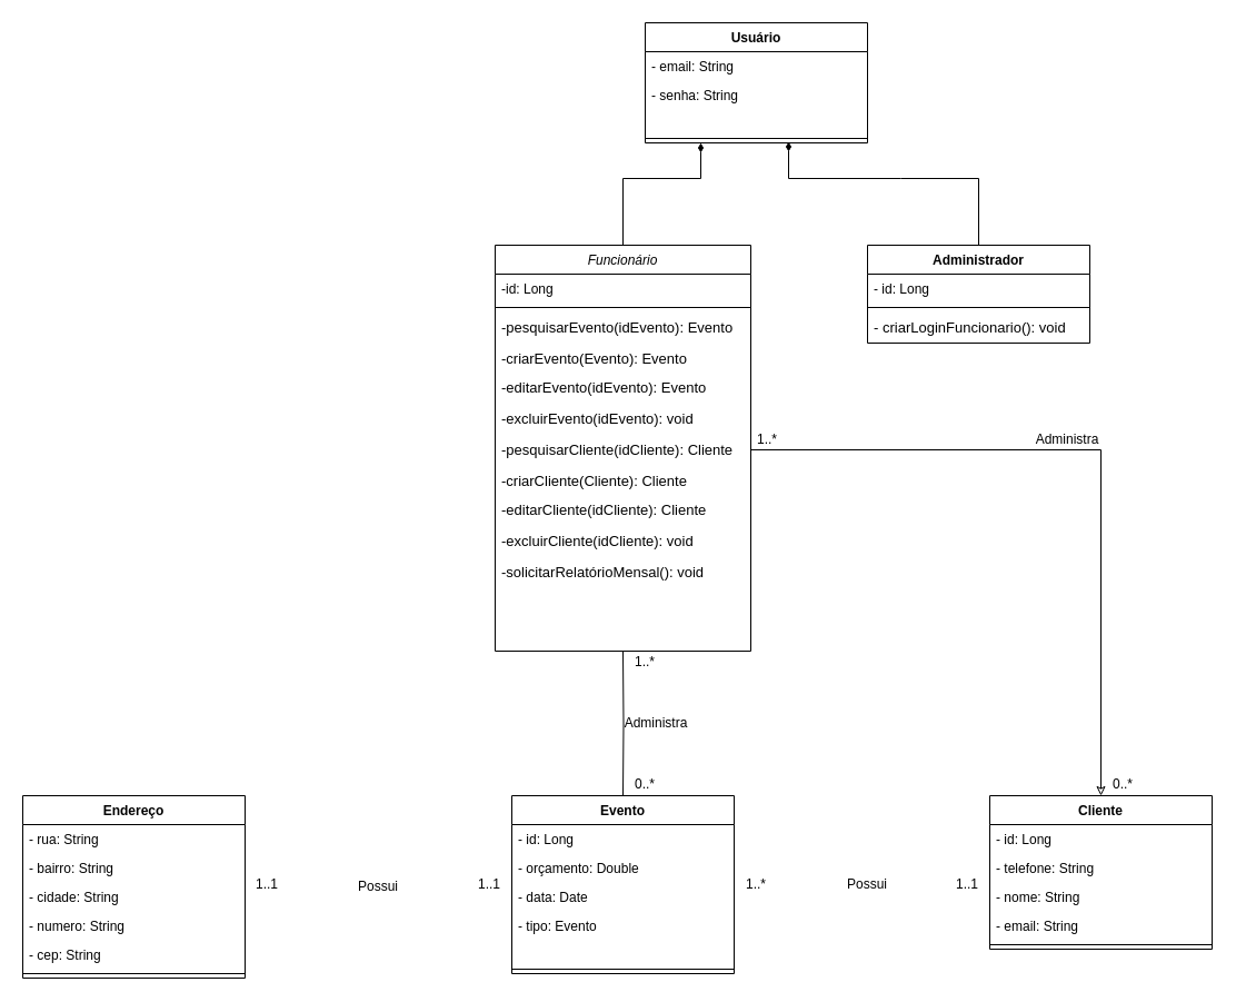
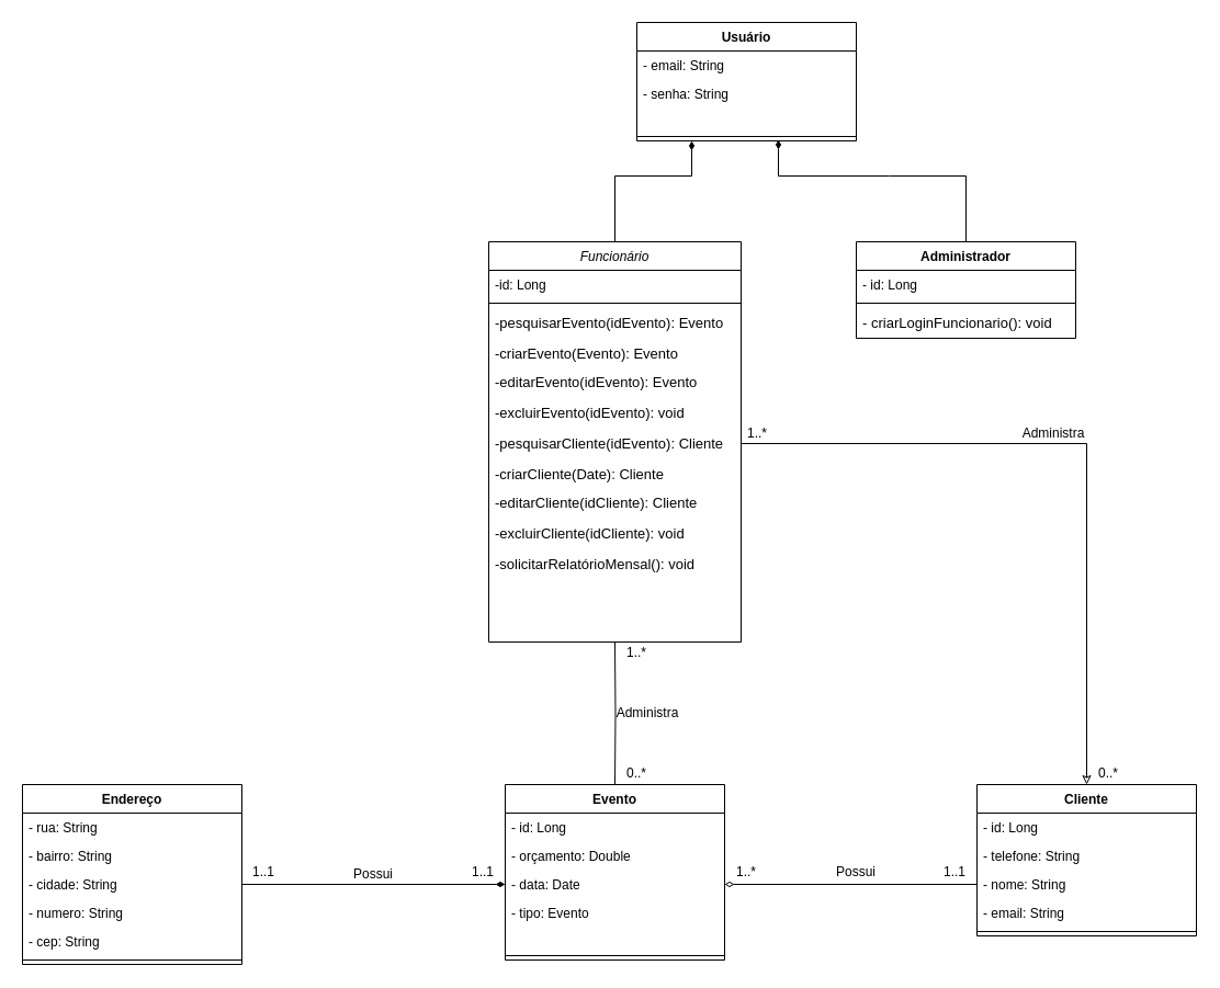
  <mxCell id="0" />
  <mxCell id="1" parent="0" />
  <mxCell id="2" value="Usuário" style="swimlane;fontStyle=1;align=center;verticalAlign=top;childLayout=stackLayout;horizontal=1;startSize=26;horizontalStack=0;resizeParent=1;resizeParentMax=0;resizeLast=0;collapsible=1;marginBottom=0;" vertex="1" parent="1"><mxGeometry x="580" y="20" width="200" height="108" as="geometry"><mxRectangle x="290" y="240" width="350" height="160" as="alternateBounds" /></mxGeometry></mxCell>
  <mxCell id="3" value="- email: String" style="text;strokeColor=none;fillColor=none;align=left;verticalAlign=top;spacingLeft=4;spacingRight=4;overflow=hidden;rotatable=0;points=[[0,0.5],[1,0.5]];portConstraint=eastwest;" vertex="1" parent="2"><mxGeometry y="26" width="200" height="26" as="geometry" /></mxCell>
  <mxCell id="4" value="- senha: String" style="text;strokeColor=none;fillColor=none;align=left;verticalAlign=top;spacingLeft=4;spacingRight=4;overflow=hidden;rotatable=0;points=[[0,0.5],[1,0.5]];portConstraint=eastwest;" vertex="1" parent="2"><mxGeometry y="52" width="200" height="48" as="geometry" /></mxCell>
  <mxCell id="5" value="" style="line;strokeWidth=1;fillColor=none;align=left;verticalAlign=middle;spacingTop=-1;spacingLeft=3;spacingRight=3;rotatable=0;labelPosition=right;points=[];portConstraint=eastwest;" vertex="1" parent="2"><mxGeometry y="100" width="200" height="8" as="geometry" /></mxCell>
  <mxCell id="6" value="Administrador" style="swimlane;fontStyle=1;align=center;verticalAlign=top;childLayout=stackLayout;horizontal=1;startSize=26;horizontalStack=0;resizeParent=1;resizeParentMax=0;resizeLast=0;collapsible=1;marginBottom=0;" vertex="1" parent="1"><mxGeometry x="780" y="220" width="200" height="88" as="geometry"><mxRectangle x="290" y="240" width="350" height="160" as="alternateBounds" /></mxGeometry></mxCell>
  <mxCell id="7" value="- id: Long" style="text;strokeColor=none;fillColor=none;align=left;verticalAlign=top;spacingLeft=4;spacingRight=4;overflow=hidden;rotatable=0;points=[[0,0.5],[1,0.5]];portConstraint=eastwest;" vertex="1" parent="6"><mxGeometry y="26" width="200" height="26" as="geometry" /></mxCell>
  <mxCell id="8" value="" style="line;strokeWidth=1;fillColor=none;align=left;verticalAlign=middle;spacingTop=-1;spacingLeft=3;spacingRight=3;rotatable=0;labelPosition=right;points=[];portConstraint=eastwest;" vertex="1" parent="6"><mxGeometry y="52" width="200" height="8" as="geometry" /></mxCell>
  <mxCell id="9" value="- criarLoginFuncionario(): void" style="text;align=left;verticalAlign=top;spacingLeft=4;spacingRight=4;overflow=hidden;rotatable=0;points=[[0,0.5],[1,0.5]];portConstraint=eastwest;fontSize=13;" vertex="1" parent="6"><mxGeometry y="60" width="200" height="28" as="geometry" /></mxCell>
  <mxCell id="10" style="edgeStyle=orthogonalEdgeStyle;rounded=0;orthogonalLoop=1;jettySize=auto;html=1;exitX=0.5;exitY=1;exitDx=0;exitDy=0;endArrow=none;endFill=0;" edge="1" parent="1" target="13"><mxGeometry relative="1" as="geometry"><mxPoint x="560" y="585" as="sourcePoint" /></mxGeometry></mxCell>
  <mxCell id="11" style="edgeStyle=orthogonalEdgeStyle;rounded=0;orthogonalLoop=1;jettySize=auto;html=1;exitX=0.5;exitY=0;exitDx=0;exitDy=0;endArrow=diamondThin;endFill=1;entryX=0.25;entryY=1;entryDx=0;entryDy=0;" edge="1" parent="1" target="2"><mxGeometry relative="1" as="geometry"><mxPoint x="560" y="220" as="sourcePoint" /><mxPoint x="510" y="50" as="targetPoint" /><Array as="points"><mxPoint x="560" y="160" /><mxPoint x="630" y="160" /></Array></mxGeometry></mxCell>
  <mxCell id="12" style="edgeStyle=orthogonalEdgeStyle;rounded=0;orthogonalLoop=1;jettySize=auto;html=1;exitX=0.5;exitY=0;exitDx=0;exitDy=0;endArrow=diamondThin;endFill=1;entryX=0.645;entryY=0.875;entryDx=0;entryDy=0;entryPerimeter=0;" edge="1" parent="1" source="6" target="5"><mxGeometry relative="1" as="geometry"><mxPoint x="570" y="220" as="sourcePoint" /><mxPoint x="710" y="140" as="targetPoint" /><Array as="points"><mxPoint x="810" y="160" /><mxPoint x="710" y="160" /></Array></mxGeometry></mxCell>
  <mxCell id="13" value="Evento" style="swimlane;fontStyle=1;align=center;verticalAlign=top;childLayout=stackLayout;horizontal=1;startSize=26;horizontalStack=0;resizeParent=1;resizeParentMax=0;resizeLast=0;collapsible=1;marginBottom=0;" vertex="1" parent="1"><mxGeometry x="460" y="715" width="200" height="160" as="geometry"><mxRectangle x="290" y="240" width="350" height="160" as="alternateBounds" /></mxGeometry></mxCell>
  <mxCell id="14" value="- id: Long" style="text;strokeColor=none;fillColor=none;align=left;verticalAlign=top;spacingLeft=4;spacingRight=4;overflow=hidden;rotatable=0;points=[[0,0.5],[1,0.5]];portConstraint=eastwest;" vertex="1" parent="13"><mxGeometry y="26" width="200" height="26" as="geometry" /></mxCell>
  <mxCell id="15" value="- orçamento: Double" style="text;strokeColor=none;fillColor=none;align=left;verticalAlign=top;spacingLeft=4;spacingRight=4;overflow=hidden;rotatable=0;points=[[0,0.5],[1,0.5]];portConstraint=eastwest;" vertex="1" parent="13"><mxGeometry y="52" width="200" height="26" as="geometry" /></mxCell>
  <mxCell id="16" value="- data: Date" style="text;strokeColor=none;fillColor=none;align=left;verticalAlign=top;spacingLeft=4;spacingRight=4;overflow=hidden;rotatable=0;points=[[0,0.5],[1,0.5]];portConstraint=eastwest;" vertex="1" parent="13"><mxGeometry y="78" width="200" height="26" as="geometry" /></mxCell>
  <mxCell id="17" value="- tipo: Evento" style="text;strokeColor=none;fillColor=none;align=left;verticalAlign=top;spacingLeft=4;spacingRight=4;overflow=hidden;rotatable=0;points=[[0,0.5],[1,0.5]];portConstraint=eastwest;" vertex="1" parent="13"><mxGeometry y="104" width="200" height="48" as="geometry" /></mxCell>
  <mxCell id="18" value="" style="line;strokeWidth=1;fillColor=none;align=left;verticalAlign=middle;spacingTop=-1;spacingLeft=3;spacingRight=3;rotatable=0;labelPosition=right;points=[];portConstraint=eastwest;" vertex="1" parent="13"><mxGeometry y="152" width="200" height="8" as="geometry" /></mxCell>
  <mxCell id="19" value="Endereço" style="swimlane;fontStyle=1;align=center;verticalAlign=top;childLayout=stackLayout;horizontal=1;startSize=26;horizontalStack=0;resizeParent=1;resizeParentMax=0;resizeLast=0;collapsible=1;marginBottom=0;" vertex="1" parent="1"><mxGeometry x="20" y="715" width="200" height="164" as="geometry"><mxRectangle x="290" y="240" width="350" height="160" as="alternateBounds" /></mxGeometry></mxCell>
  <mxCell id="20" value="- rua: String" style="text;strokeColor=none;fillColor=none;align=left;verticalAlign=top;spacingLeft=4;spacingRight=4;overflow=hidden;rotatable=0;points=[[0,0.5],[1,0.5]];portConstraint=eastwest;" vertex="1" parent="19"><mxGeometry y="26" width="200" height="26" as="geometry" /></mxCell>
  <mxCell id="21" value="- bairro: String" style="text;strokeColor=none;fillColor=none;align=left;verticalAlign=top;spacingLeft=4;spacingRight=4;overflow=hidden;rotatable=0;points=[[0,0.5],[1,0.5]];portConstraint=eastwest;" vertex="1" parent="19"><mxGeometry y="52" width="200" height="26" as="geometry" /></mxCell>
  <mxCell id="22" value="- cidade: String" style="text;strokeColor=none;fillColor=none;align=left;verticalAlign=top;spacingLeft=4;spacingRight=4;overflow=hidden;rotatable=0;points=[[0,0.5],[1,0.5]];portConstraint=eastwest;" vertex="1" parent="19"><mxGeometry y="78" width="200" height="26" as="geometry" /></mxCell>
  <mxCell id="23" value="- numero: String" style="text;strokeColor=none;fillColor=none;align=left;verticalAlign=top;spacingLeft=4;spacingRight=4;overflow=hidden;rotatable=0;points=[[0,0.5],[1,0.5]];portConstraint=eastwest;" vertex="1" parent="19"><mxGeometry y="104" width="200" height="26" as="geometry" /></mxCell>
  <mxCell id="24" value="- cep: String" style="text;strokeColor=none;fillColor=none;align=left;verticalAlign=top;spacingLeft=4;spacingRight=4;overflow=hidden;rotatable=0;points=[[0,0.5],[1,0.5]];portConstraint=eastwest;" vertex="1" parent="19"><mxGeometry y="130" width="200" height="26" as="geometry" /></mxCell>
  <mxCell id="25" value="" style="line;strokeWidth=1;fillColor=none;align=left;verticalAlign=middle;spacingTop=-1;spacingLeft=3;spacingRight=3;rotatable=0;labelPosition=right;points=[];portConstraint=eastwest;" vertex="1" parent="19"><mxGeometry y="156" width="200" height="8" as="geometry" /></mxCell>
+ <mxCell id="26" style="edgeStyle=orthogonalEdgeStyle;rounded=0;orthogonalLoop=1;jettySize=auto;html=1;exitX=1;exitY=0.5;exitDx=0;exitDy=0;entryX=0;entryY=0.5;entryDx=0;entryDy=0;endArrow=diamondThin;endFill=1;" edge="1" parent="1" source="22" target="16"><mxGeometry relative="1" as="geometry" /></mxCell>
  <mxCell id="27" value="Cliente" style="swimlane;fontStyle=1;align=center;verticalAlign=top;childLayout=stackLayout;horizontal=1;startSize=26;horizontalStack=0;resizeParent=1;resizeParentMax=0;resizeLast=0;collapsible=1;marginBottom=0;" vertex="1" parent="1"><mxGeometry x="890" y="715" width="200" height="138" as="geometry"><mxRectangle x="290" y="240" width="350" height="160" as="alternateBounds" /></mxGeometry></mxCell>
  <mxCell id="28" value="- id: Long" style="text;strokeColor=none;fillColor=none;align=left;verticalAlign=top;spacingLeft=4;spacingRight=4;overflow=hidden;rotatable=0;points=[[0,0.5],[1,0.5]];portConstraint=eastwest;" vertex="1" parent="27"><mxGeometry y="26" width="200" height="26" as="geometry" /></mxCell>
  <mxCell id="29" value="- telefone: String" style="text;strokeColor=none;fillColor=none;align=left;verticalAlign=top;spacingLeft=4;spacingRight=4;overflow=hidden;rotatable=0;points=[[0,0.5],[1,0.5]];portConstraint=eastwest;" vertex="1" parent="27"><mxGeometry y="52" width="200" height="26" as="geometry" /></mxCell>
  <mxCell id="30" value="- nome: String" style="text;strokeColor=none;fillColor=none;align=left;verticalAlign=top;spacingLeft=4;spacingRight=4;overflow=hidden;rotatable=0;points=[[0,0.5],[1,0.5]];portConstraint=eastwest;" vertex="1" parent="27"><mxGeometry y="78" width="200" height="26" as="geometry" /></mxCell>
  <mxCell id="31" value="- email: String" style="text;strokeColor=none;fillColor=none;align=left;verticalAlign=top;spacingLeft=4;spacingRight=4;overflow=hidden;rotatable=0;points=[[0,0.5],[1,0.5]];portConstraint=eastwest;" vertex="1" parent="27"><mxGeometry y="104" width="200" height="26" as="geometry" /></mxCell>
  <mxCell id="32" value="" style="line;strokeWidth=1;fillColor=none;align=left;verticalAlign=middle;spacingTop=-1;spacingLeft=3;spacingRight=3;rotatable=0;labelPosition=right;points=[];portConstraint=eastwest;" vertex="1" parent="27"><mxGeometry y="130" width="200" height="8" as="geometry" /></mxCell>
+ <mxCell id="33" style="edgeStyle=orthogonalEdgeStyle;rounded=0;orthogonalLoop=1;jettySize=auto;html=1;exitX=0;exitY=0.5;exitDx=0;exitDy=0;entryX=1;entryY=0.5;entryDx=0;entryDy=0;endArrow=diamondThin;endFill=0;" edge="1" parent="1" source="30" target="16"><mxGeometry relative="1" as="geometry" /></mxCell>
  <mxCell id="34" value="Funcionário" style="swimlane;fontStyle=2;align=center;verticalAlign=top;childLayout=stackLayout;horizontal=1;startSize=26;horizontalStack=0;resizeParent=1;resizeLast=0;collapsible=1;marginBottom=0;rounded=0;shadow=0;strokeWidth=1;" vertex="1" parent="1"><mxGeometry x="445" y="220" width="230" height="365" as="geometry"><mxRectangle x="130" y="380" width="160" height="26" as="alternateBounds" /></mxGeometry></mxCell>
  <mxCell id="35" value="-id: Long" style="text;align=left;verticalAlign=top;spacingLeft=4;spacingRight=4;overflow=hidden;rotatable=0;points=[[0,0.5],[1,0.5]];portConstraint=eastwest;" vertex="1" parent="34"><mxGeometry y="26" width="230" height="26" as="geometry" /></mxCell>
  <mxCell id="36" value="" style="line;html=1;strokeWidth=1;align=left;verticalAlign=middle;spacingTop=-1;spacingLeft=3;spacingRight=3;rotatable=0;labelPosition=right;points=[];portConstraint=eastwest;" vertex="1" parent="34"><mxGeometry y="52" width="230" height="8" as="geometry" /></mxCell>
  <mxCell id="37" value="-pesquisarEvento(idEvento): Evento" style="text;align=left;verticalAlign=top;spacingLeft=4;spacingRight=4;overflow=hidden;rotatable=0;points=[[0,0.5],[1,0.5]];portConstraint=eastwest;fontSize=13;" vertex="1" parent="34"><mxGeometry y="60" width="230" height="28" as="geometry" /></mxCell>
  <mxCell id="38" value="-criarEvento(Evento): Evento" style="text;align=left;verticalAlign=top;spacingLeft=4;spacingRight=4;overflow=hidden;rotatable=0;points=[[0,0.5],[1,0.5]];portConstraint=eastwest;fontStyle=0;fontSize=13;" vertex="1" parent="34"><mxGeometry y="88" width="230" height="26" as="geometry" /></mxCell>
  <mxCell id="39" value="-editarEvento(idEvento): Evento" style="text;align=left;verticalAlign=top;spacingLeft=4;spacingRight=4;overflow=hidden;rotatable=0;points=[[0,0.5],[1,0.5]];portConstraint=eastwest;fontSize=13;" vertex="1" parent="34"><mxGeometry y="114" width="230" height="28" as="geometry" /></mxCell>
  <mxCell id="40" value="-excluirEvento(idEvento): void" style="text;align=left;verticalAlign=top;spacingLeft=4;spacingRight=4;overflow=hidden;rotatable=0;points=[[0,0.5],[1,0.5]];portConstraint=eastwest;fontSize=13;" vertex="1" parent="34"><mxGeometry y="142" width="230" height="28" as="geometry" /></mxCell>
- <mxCell id="41" value="-pesquisarCliente(idCliente): Cliente" style="text;align=left;verticalAlign=top;spacingLeft=4;spacingRight=4;overflow=hidden;rotatable=0;points=[[0,0.5],[1,0.5]];portConstraint=eastwest;fontSize=13;" vertex="1" parent="34"><mxGeometry y="170" width="230" height="28" as="geometry" /></mxCell>
- <mxCell id="42" value="-criarCliente(Cliente): Cliente" style="text;align=left;verticalAlign=top;spacingLeft=4;spacingRight=4;overflow=hidden;rotatable=0;points=[[0,0.5],[1,0.5]];portConstraint=eastwest;fontStyle=0;fontSize=13;" vertex="1" parent="34"><mxGeometry y="198" width="230" height="26" as="geometry" /></mxCell>
+ <mxCell id="41" value="-pesquisarCliente(idEvento): Cliente" style="text;align=left;verticalAlign=top;spacingLeft=4;spacingRight=4;overflow=hidden;rotatable=0;points=[[0,0.5],[1,0.5]];portConstraint=eastwest;fontSize=13;" vertex="1" parent="34"><mxGeometry y="170" width="230" height="28" as="geometry" /></mxCell>
+ <mxCell id="42" value="-criarCliente(Date): Cliente" style="text;align=left;verticalAlign=top;spacingLeft=4;spacingRight=4;overflow=hidden;rotatable=0;points=[[0,0.5],[1,0.5]];portConstraint=eastwest;fontStyle=0;fontSize=13;" vertex="1" parent="34"><mxGeometry y="198" width="230" height="26" as="geometry" /></mxCell>
  <mxCell id="43" value="-editarCliente(idCliente): Cliente" style="text;align=left;verticalAlign=top;spacingLeft=4;spacingRight=4;overflow=hidden;rotatable=0;points=[[0,0.5],[1,0.5]];portConstraint=eastwest;fontSize=13;" vertex="1" parent="34"><mxGeometry y="224" width="230" height="28" as="geometry" /></mxCell>
  <mxCell id="44" value="-excluirCliente(idCliente): void" style="text;align=left;verticalAlign=top;spacingLeft=4;spacingRight=4;overflow=hidden;rotatable=0;points=[[0,0.5],[1,0.5]];portConstraint=eastwest;fontSize=13;" vertex="1" parent="34"><mxGeometry y="252" width="230" height="28" as="geometry" /></mxCell>
  <mxCell id="45" value="-solicitarRelatórioMensal(): void" style="text;align=left;verticalAlign=top;spacingLeft=4;spacingRight=4;overflow=hidden;rotatable=0;points=[[0,0.5],[1,0.5]];portConstraint=eastwest;fontSize=13;" vertex="1" parent="34"><mxGeometry y="280" width="230" height="28" as="geometry" /></mxCell>
  <mxCell id="46" value="Administra" style="text;html=1;strokeColor=none;fillColor=none;align=center;verticalAlign=middle;whiteSpace=wrap;rounded=0;" vertex="1" parent="1"><mxGeometry x="560" y="640" width="60" height="20" as="geometry" /></mxCell>
  <mxCell id="47" value="0..*" style="text;html=1;strokeColor=none;fillColor=none;align=center;verticalAlign=middle;whiteSpace=wrap;rounded=0;" vertex="1" parent="1"><mxGeometry x="550" y="695" width="60" height="20" as="geometry" /></mxCell>
  <mxCell id="48" value="1..*" style="text;html=1;strokeColor=none;fillColor=none;align=center;verticalAlign=middle;whiteSpace=wrap;rounded=0;" vertex="1" parent="1"><mxGeometry x="550" y="585" width="60" height="20" as="geometry" /></mxCell>
  <mxCell id="49" value="Possui" style="text;html=1;strokeColor=none;fillColor=none;align=center;verticalAlign=middle;whiteSpace=wrap;rounded=0;" vertex="1" parent="1"><mxGeometry x="310" y="787" width="60" height="20" as="geometry" /></mxCell>
  <mxCell id="50" value="1..1" style="text;html=1;strokeColor=none;fillColor=none;align=center;verticalAlign=middle;whiteSpace=wrap;rounded=0;" vertex="1" parent="1"><mxGeometry x="210" y="785" width="60" height="20" as="geometry" /></mxCell>
  <mxCell id="51" value="1..1" style="text;html=1;strokeColor=none;fillColor=none;align=center;verticalAlign=middle;whiteSpace=wrap;rounded=0;" vertex="1" parent="1"><mxGeometry x="410" y="785" width="60" height="20" as="geometry" /></mxCell>
  <mxCell id="52" value="Possui" style="text;html=1;strokeColor=none;fillColor=none;align=center;verticalAlign=middle;whiteSpace=wrap;rounded=0;" vertex="1" parent="1"><mxGeometry x="750" y="785" width="60" height="20" as="geometry" /></mxCell>
  <mxCell id="53" value="1..1" style="text;html=1;strokeColor=none;fillColor=none;align=center;verticalAlign=middle;whiteSpace=wrap;rounded=0;" vertex="1" parent="1"><mxGeometry x="840" y="785" width="60" height="20" as="geometry" /></mxCell>
  <mxCell id="54" value="1..*" style="text;html=1;strokeColor=none;fillColor=none;align=center;verticalAlign=middle;whiteSpace=wrap;rounded=0;" vertex="1" parent="1"><mxGeometry x="650" y="785" width="60" height="20" as="geometry" /></mxCell>
  <mxCell id="55" style="edgeStyle=orthogonalEdgeStyle;rounded=0;orthogonalLoop=1;jettySize=auto;html=1;exitX=1;exitY=0.5;exitDx=0;exitDy=0;entryX=0.5;entryY=0;entryDx=0;entryDy=0;endArrow=classic;endFill=0;" edge="1" parent="1" source="41" target="27"><mxGeometry relative="1" as="geometry" /></mxCell>
  <mxCell id="56" value="Administra" style="text;html=1;strokeColor=none;fillColor=none;align=center;verticalAlign=middle;whiteSpace=wrap;rounded=0;" vertex="1" parent="1"><mxGeometry x="930" y="385" width="60" height="20" as="geometry" /></mxCell>
  <mxCell id="57" value="1..*" style="text;html=1;strokeColor=none;fillColor=none;align=center;verticalAlign=middle;whiteSpace=wrap;rounded=0;" vertex="1" parent="1"><mxGeometry x="660" y="384.5" width="60" height="20" as="geometry" /></mxCell>
  <mxCell id="58" value="0..*" style="text;html=1;strokeColor=none;fillColor=none;align=center;verticalAlign=middle;whiteSpace=wrap;rounded=0;" vertex="1" parent="1"><mxGeometry x="980" y="695" width="60" height="20" as="geometry" /></mxCell>
